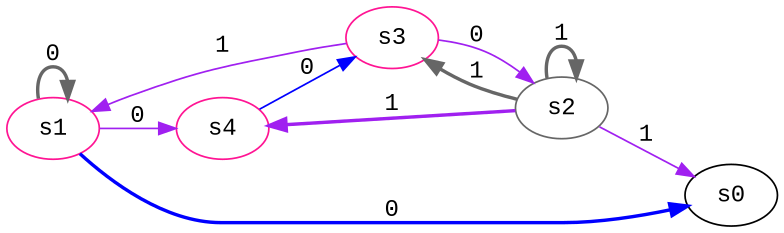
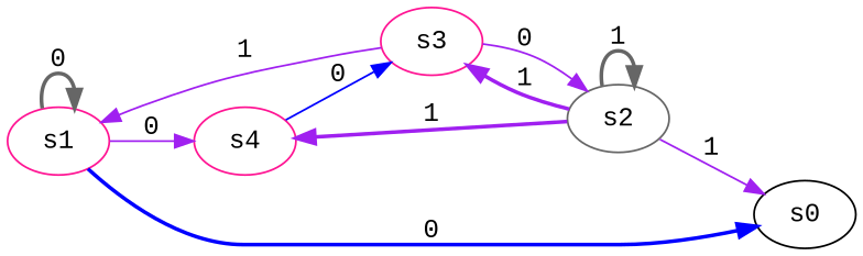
  digraph {
    fontname="Liberation Mono"
    rankdir=LR
    node [color=deeppink fontname="Liberation Mono"]
    edge [color=purple fontname="Liberation Mono" style=bold]
    s1
    s4
    s0 [color=black]
    s3
    s2 [color=gray40]
    s1 -> s1 [color=gray40 label=0]
    s1 -> s4 [label=0 style=solid]
    s1 -> s0 [color=blue label=0]
    s4 -> s3 [color=blue label=0 style=solid]
    s3 -> s1 [label=1 style=solid]
    s3 -> s2 [label=0 style=solid]
    s2 -> s4 [label=1]
    s2 -> s0 [label=1 style=solid]
-   s2 -> s3 [color=gray40 label=1]
+   s2 -> s3 [label=1]
    s2 -> s2 [color=gray40 label=1]
  }
